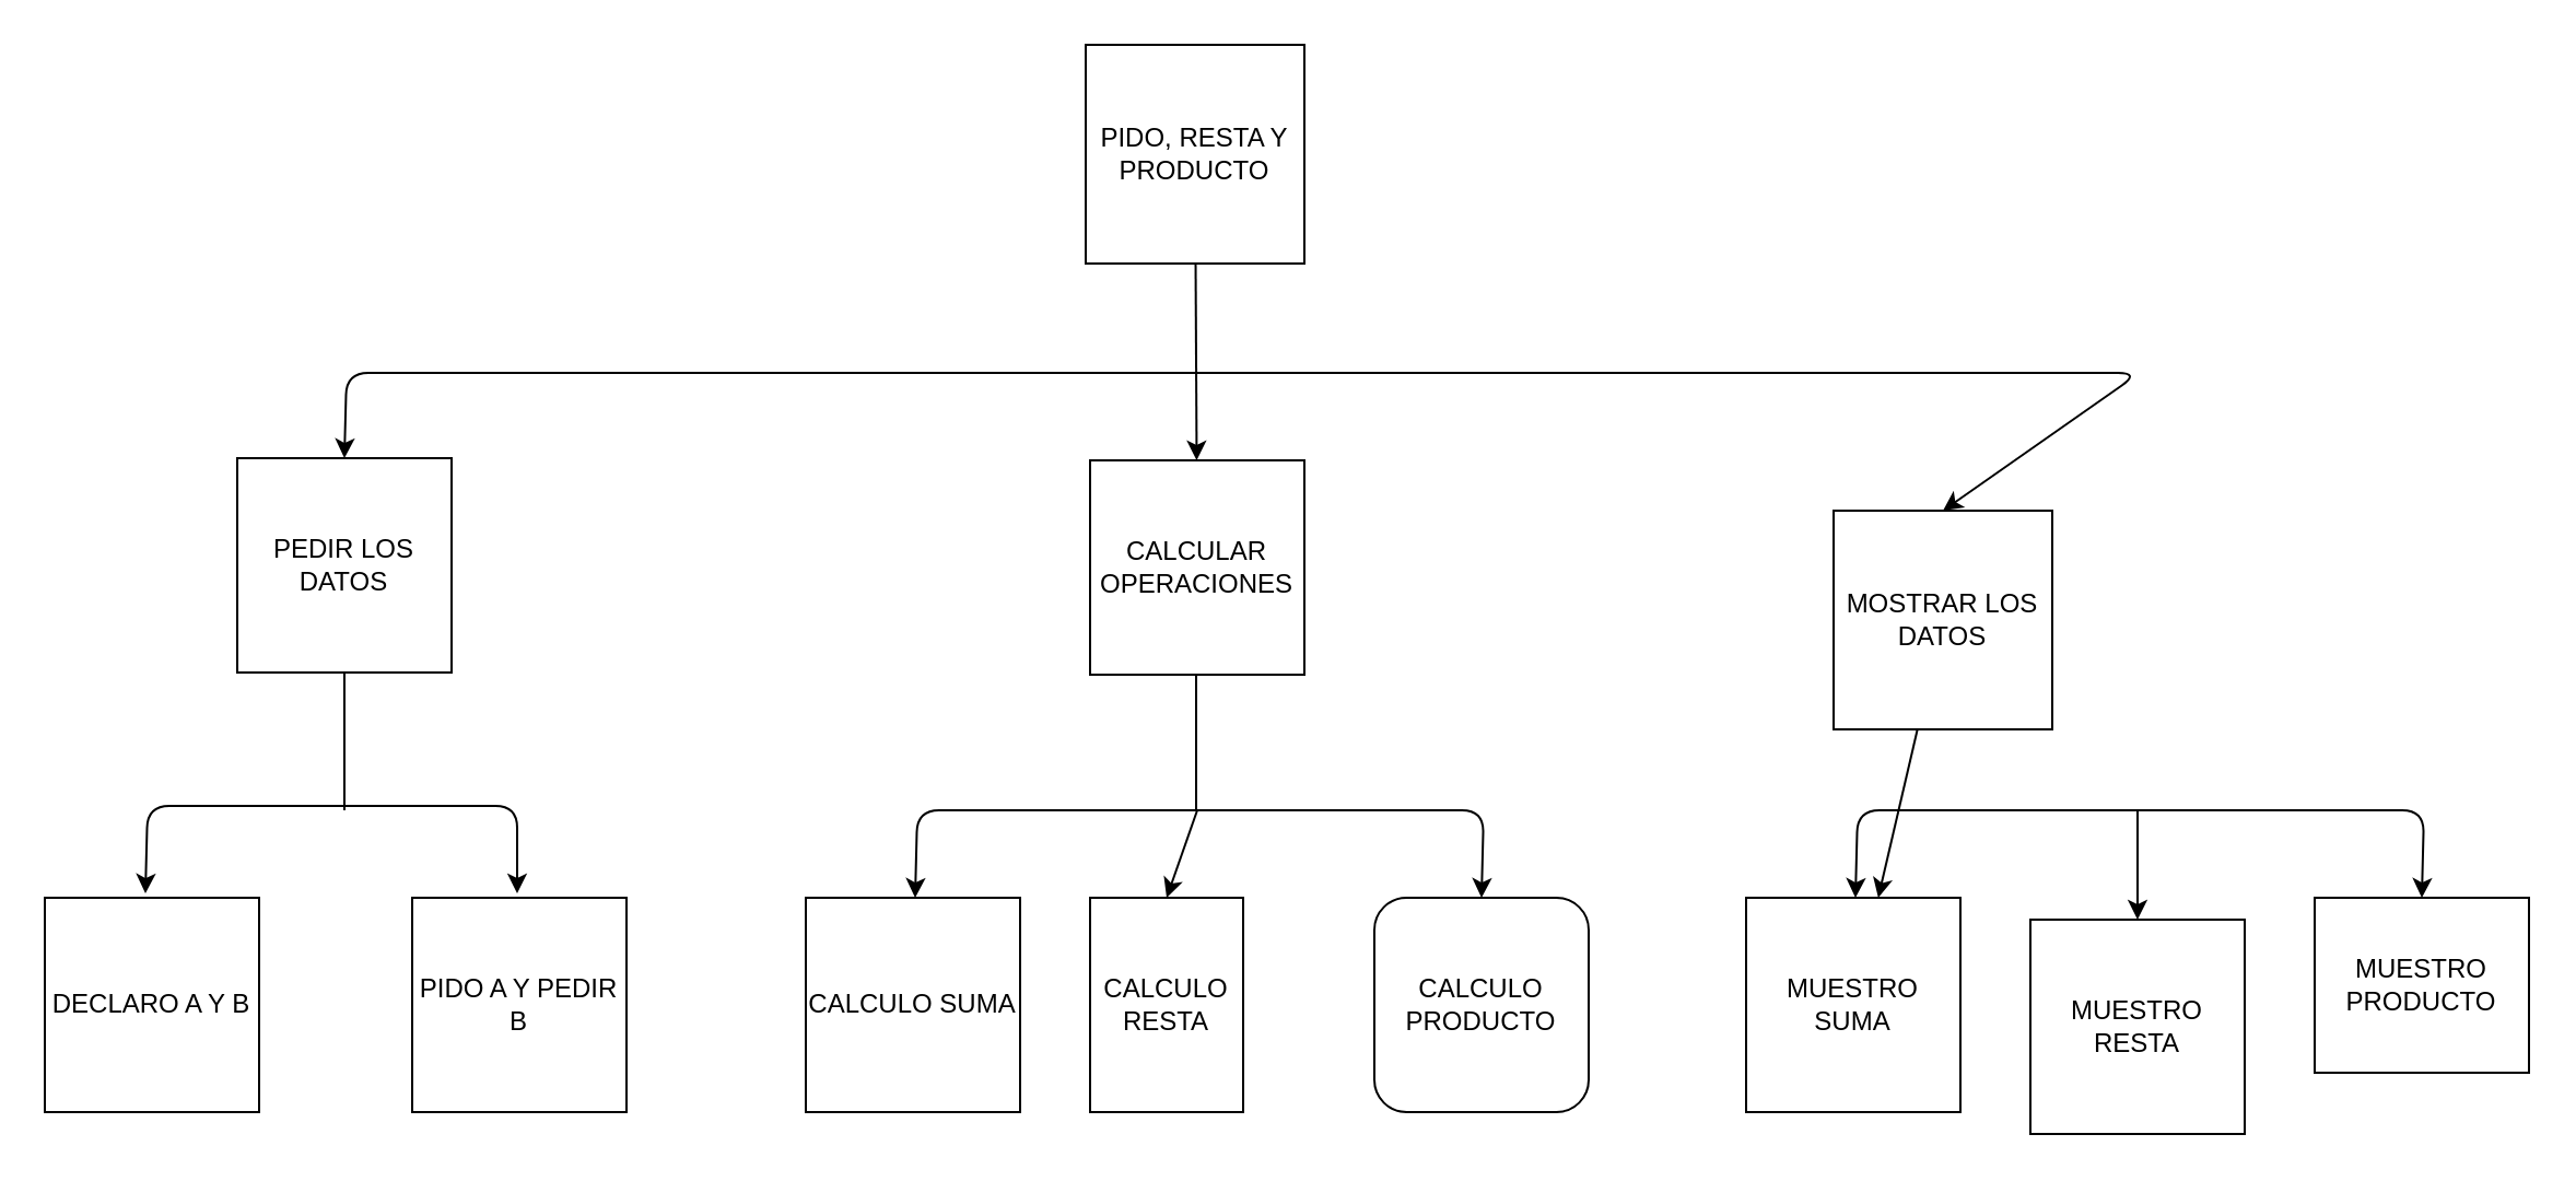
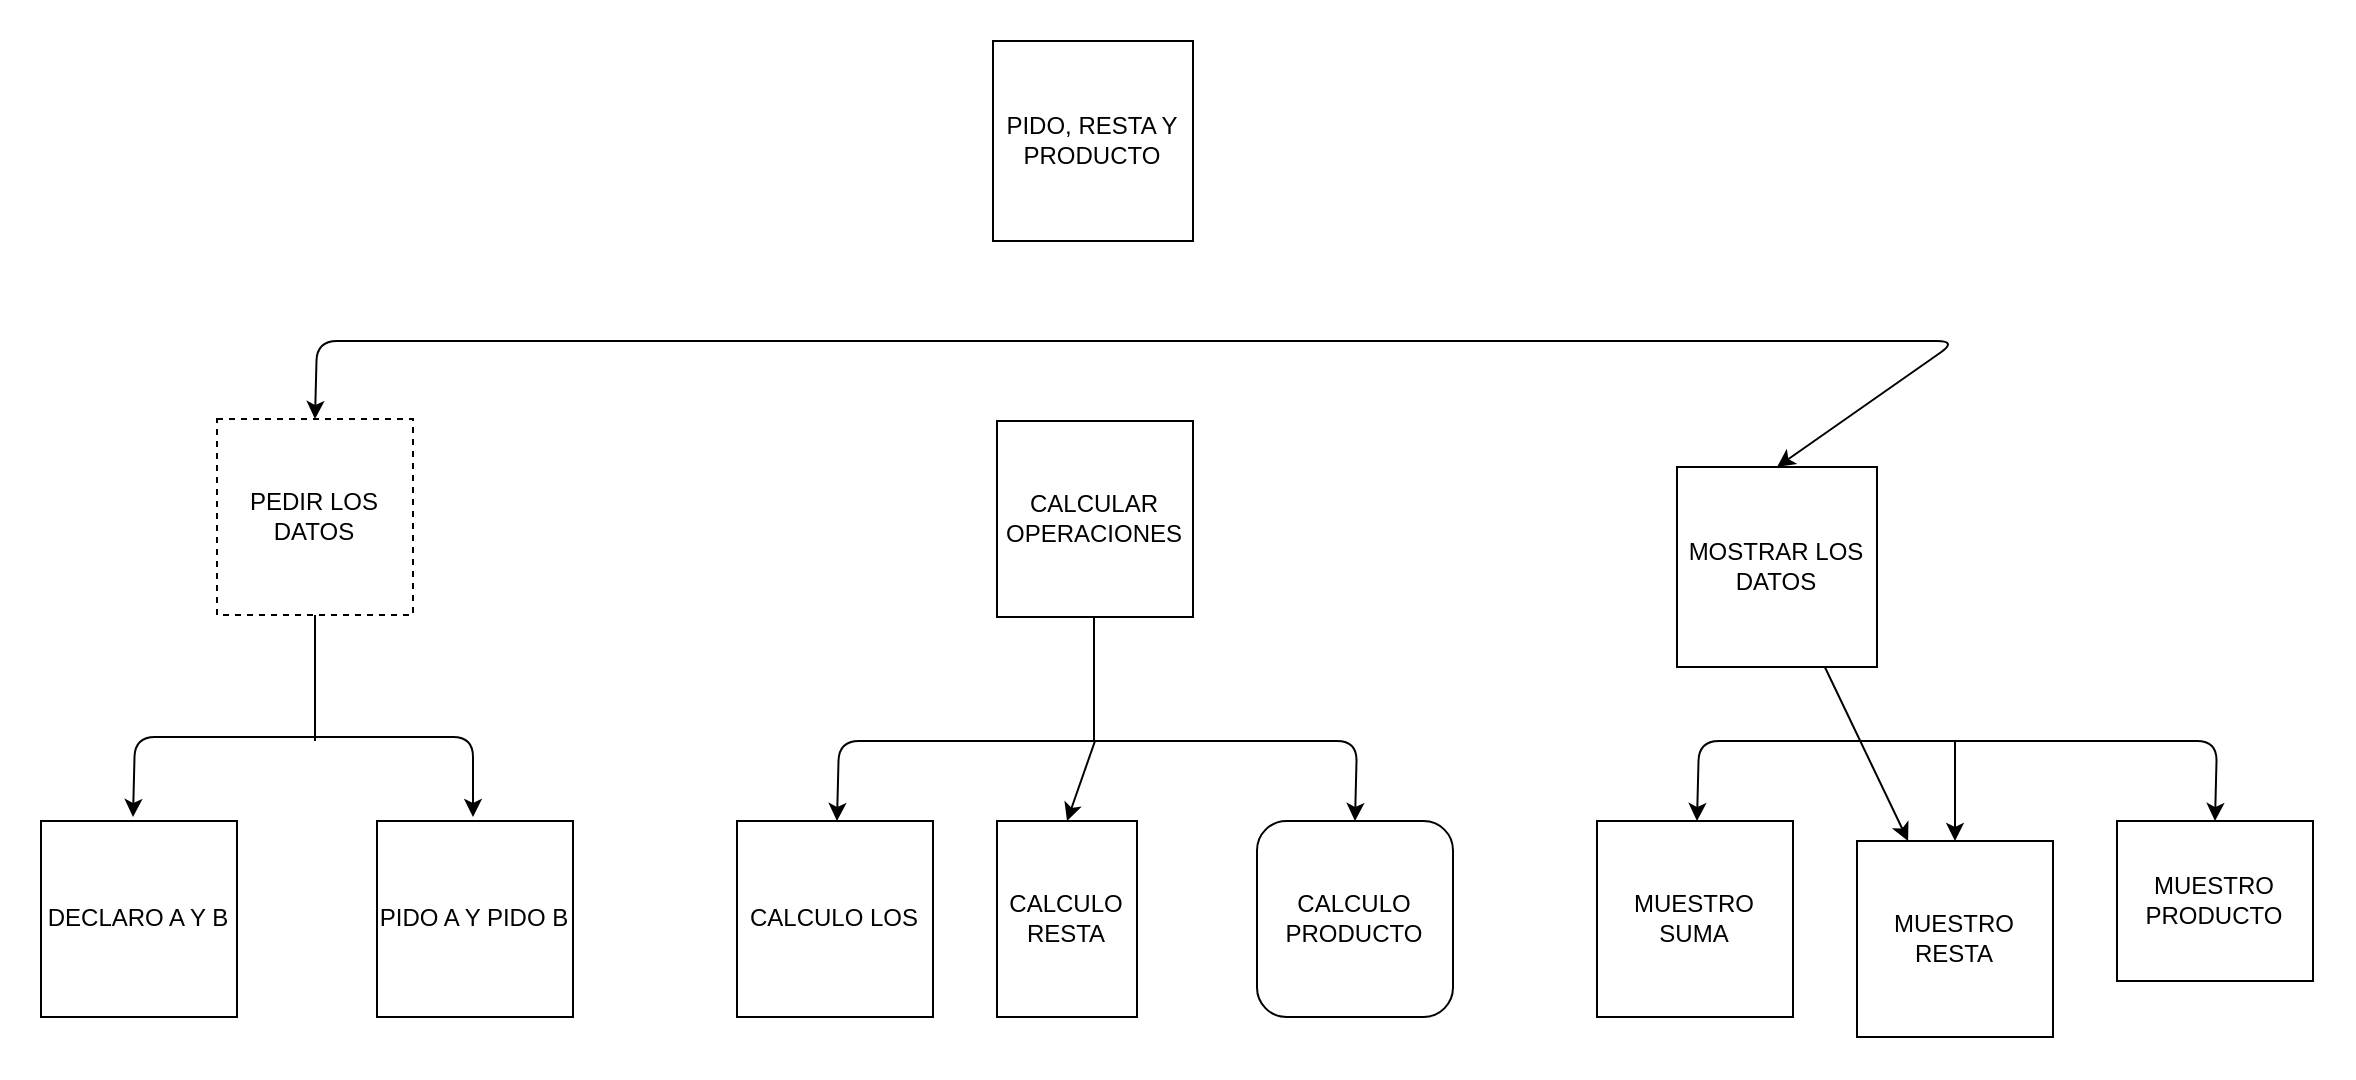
  <mxCell id="0" />
  <mxCell id="1" parent="0" />
- <mxCell id="2" value="" style="edgeStyle=none;html=1;" edge="1" parent="1" source="5" target="6"><mxGeometry relative="1" as="geometry" /></mxCell>
  <mxCell id="3" value="" style="edgeStyle=none;html=1;entryX=0.5;entryY=0;entryDx=0;entryDy=0;" edge="1" parent="1" target="7"><mxGeometry relative="1" as="geometry"><mxPoint x="543" y="170" as="sourcePoint" /><Array as="points"><mxPoint x="158" y="170" /></Array></mxGeometry></mxCell>
  <mxCell id="4" value="" style="edgeStyle=none;html=1;entryX=0.5;entryY=0;entryDx=0;entryDy=0;" edge="1" parent="1" target="9"><mxGeometry relative="1" as="geometry"><mxPoint x="528" y="170" as="sourcePoint" /><Array as="points"><mxPoint x="978" y="170" /></Array></mxGeometry></mxCell>
  <mxCell id="5" value="PIDO, RESTA Y PRODUCTO" style="whiteSpace=wrap;html=1;aspect=fixed;" vertex="1" parent="1"><mxGeometry x="496" y="20" width="100" height="100" as="geometry" /></mxCell>
  <mxCell id="6" value="CALCULAR OPERACIONES" style="whiteSpace=wrap;html=1;aspect=fixed;" vertex="1" parent="1"><mxGeometry x="498" y="210" width="98" height="98" as="geometry" /></mxCell>
- <mxCell id="7" value="PEDIR LOS DATOS" style="whiteSpace=wrap;html=1;aspect=fixed;" vertex="1" parent="1"><mxGeometry x="108" y="209" width="98" height="98" as="geometry" /></mxCell>
- <mxCell id="8" value="" style="edgeStyle=none;html=1;" edge="1" parent="1" source="9" target="22"><mxGeometry relative="1" as="geometry" /></mxCell>
+ <mxCell id="7" value="PEDIR LOS DATOS" style="whiteSpace=wrap;html=1;aspect=fixed;dashed=1;" vertex="1" parent="1"><mxGeometry x="108" y="209" width="98" height="98" as="geometry" /></mxCell>
+ <mxCell id="8" value="" style="edgeStyle=none;html=1;" edge="1" parent="1" source="9" target="24"><mxGeometry relative="1" as="geometry" /></mxCell>
  <mxCell id="9" value="MOSTRAR LOS DATOS" style="whiteSpace=wrap;html=1;aspect=fixed;" vertex="1" parent="1"><mxGeometry x="838" y="233" width="100" height="100" as="geometry" /></mxCell>
  <mxCell id="10" value="DECLARO A Y B" style="whiteSpace=wrap;html=1;aspect=fixed;" vertex="1" parent="1"><mxGeometry x="20" y="410" width="98" height="98" as="geometry" /></mxCell>
- <mxCell id="11" value="PIDO A Y PEDIR B" style="whiteSpace=wrap;html=1;aspect=fixed;" vertex="1" parent="1"><mxGeometry x="188" y="410" width="98" height="98" as="geometry" /></mxCell>
+ <mxCell id="11" value="PIDO A Y PIDO B" style="whiteSpace=wrap;html=1;aspect=fixed;" vertex="1" parent="1"><mxGeometry x="188" y="410" width="98" height="98" as="geometry" /></mxCell>
  <mxCell id="12" value="" style="endArrow=none;html=1;entryX=0.5;entryY=1;entryDx=0;entryDy=0;" edge="1" parent="1" target="7"><mxGeometry width="50" height="50" relative="1" as="geometry"><mxPoint x="157" y="370" as="sourcePoint" /><mxPoint x="447" y="308" as="targetPoint" /></mxGeometry></mxCell>
  <mxCell id="13" value="" style="endArrow=classic;html=1;entryX=0.5;entryY=0;entryDx=0;entryDy=0;" edge="1" parent="1"><mxGeometry width="50" height="50" relative="1" as="geometry"><mxPoint x="147" y="368" as="sourcePoint" /><mxPoint x="236" y="408" as="targetPoint" /><Array as="points"><mxPoint x="236" y="368" /></Array></mxGeometry></mxCell>
  <mxCell id="14" value="" style="endArrow=classic;html=1;entryX=0.5;entryY=0;entryDx=0;entryDy=0;" edge="1" parent="1"><mxGeometry width="50" height="50" relative="1" as="geometry"><mxPoint x="147" y="368" as="sourcePoint" /><mxPoint x="66" y="408" as="targetPoint" /><Array as="points"><mxPoint x="67" y="368" /></Array></mxGeometry></mxCell>
  <mxCell id="15" value="" style="endArrow=none;html=1;entryX=0.5;entryY=1;entryDx=0;entryDy=0;" edge="1" parent="1"><mxGeometry width="50" height="50" relative="1" as="geometry"><mxPoint x="546.5" y="370" as="sourcePoint" /><mxPoint x="546.5" y="308" as="targetPoint" /></mxGeometry></mxCell>
- <mxCell id="16" value="CALCULO SUMA" style="whiteSpace=wrap;html=1;aspect=fixed;" vertex="1" parent="1"><mxGeometry x="368" y="410" width="98" height="98" as="geometry" /></mxCell>
+ <mxCell id="16" value="CALCULO LOS" style="whiteSpace=wrap;html=1;aspect=fixed;" vertex="1" parent="1"><mxGeometry x="368" y="410" width="98" height="98" as="geometry" /></mxCell>
  <mxCell id="17" value="" style="endArrow=classic;html=1;entryX=0.5;entryY=0;entryDx=0;entryDy=0;" edge="1" parent="1"><mxGeometry width="50" height="50" relative="1" as="geometry"><mxPoint x="538" y="370" as="sourcePoint" /><mxPoint x="418" y="410" as="targetPoint" /><Array as="points"><mxPoint x="419" y="370" /></Array></mxGeometry></mxCell>
  <mxCell id="18" value="CALCULO RESTA" style="whiteSpace=wrap;html=1;aspect=fixed;" vertex="1" parent="1"><mxGeometry x="498" y="410" width="70" height="98" as="geometry" /></mxCell>
  <mxCell id="19" value="" style="endArrow=classic;html=1;entryX=0.5;entryY=0;entryDx=0;entryDy=0;" edge="1" parent="1" target="21"><mxGeometry width="50" height="50" relative="1" as="geometry"><mxPoint x="538" y="370" as="sourcePoint" /><mxPoint x="667" y="410" as="targetPoint" /><Array as="points"><mxPoint x="678" y="370" /></Array></mxGeometry></mxCell>
  <mxCell id="20" value="" style="endArrow=classic;html=1;entryX=0.5;entryY=0;entryDx=0;entryDy=0;" edge="1" parent="1" target="18"><mxGeometry width="50" height="50" relative="1" as="geometry"><mxPoint x="547" y="370" as="sourcePoint" /><mxPoint x="608" y="380" as="targetPoint" /></mxGeometry></mxCell>
  <mxCell id="21" value="CALCULO PRODUCTO" style="whiteSpace=wrap;html=1;aspect=fixed;rounded=1;" vertex="1" parent="1"><mxGeometry x="628" y="410" width="98" height="98" as="geometry" /></mxCell>
  <mxCell id="22" value="MUESTRO SUMA" style="whiteSpace=wrap;html=1;aspect=fixed;" vertex="1" parent="1"><mxGeometry x="798" y="410" width="98" height="98" as="geometry" /></mxCell>
  <mxCell id="23" value="" style="endArrow=classic;html=1;entryX=0.5;entryY=0;entryDx=0;entryDy=0;" edge="1" parent="1"><mxGeometry width="50" height="50" relative="1" as="geometry"><mxPoint x="968" y="370" as="sourcePoint" /><mxPoint x="848" y="410" as="targetPoint" /><Array as="points"><mxPoint x="849" y="370" /></Array></mxGeometry></mxCell>
  <mxCell id="24" value="MUESTRO RESTA" style="whiteSpace=wrap;html=1;aspect=fixed;" vertex="1" parent="1"><mxGeometry x="928" y="420" width="98" height="98" as="geometry" /></mxCell>
  <mxCell id="25" value="" style="endArrow=classic;html=1;entryX=0.5;entryY=0;entryDx=0;entryDy=0;" edge="1" target="27" parent="1"><mxGeometry width="50" height="50" relative="1" as="geometry"><mxPoint x="968" y="370" as="sourcePoint" /><mxPoint x="1097" y="410" as="targetPoint" /><Array as="points"><mxPoint x="1108" y="370" /></Array></mxGeometry></mxCell>
  <mxCell id="26" value="" style="endArrow=classic;html=1;entryX=0.5;entryY=0;entryDx=0;entryDy=0;" edge="1" target="24" parent="1"><mxGeometry width="50" height="50" relative="1" as="geometry"><mxPoint x="977" y="370" as="sourcePoint" /><mxPoint x="1038" y="380" as="targetPoint" /></mxGeometry></mxCell>
  <mxCell id="27" value="MUESTRO PRODUCTO" style="whiteSpace=wrap;html=1;aspect=fixed;" vertex="1" parent="1"><mxGeometry x="1058" y="410" width="98" height="80" as="geometry" /></mxCell>
